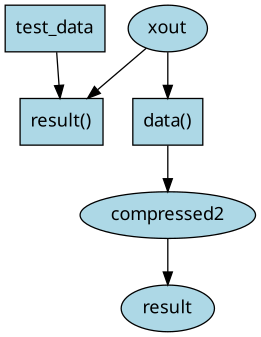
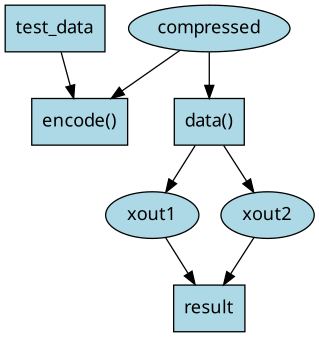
  digraph {
    fontname="Noto Sans"
    node [fillcolor=lightblue fontname="Noto Sans" shape=ellipse style=filled]
    edge [fontname="Noto Sans"]
    n1 [label=test_data shape=box]
-   n2 [label="result()" shape=box]
-   n3 [label=xout]
+   n2 [label="encode()" shape=box]
+   n3 [label=compressed]
    n4 [label="data()" shape=box]
-   n6 [label=compressed2]
-   n7 [label=result]
+   n5 [label=xout1]
+   n6 [label=xout2]
+   n7 [label=result shape=box]
    n1 -> n2
    n3 -> n2
    n3 -> n4
+   n4 -> n5
    n4 -> n6
+   n5 -> n7
    n6 -> n7
  }
